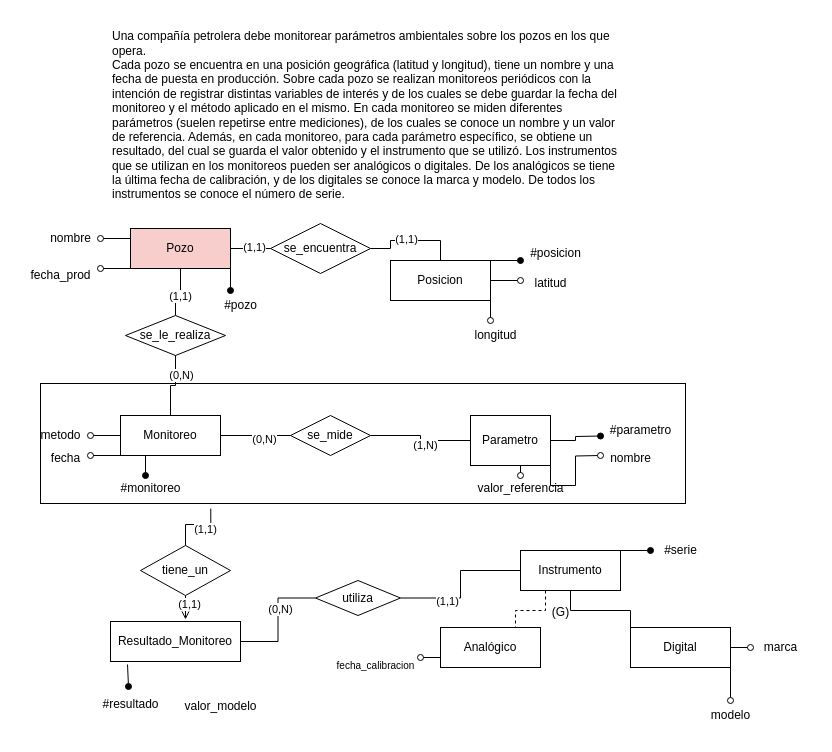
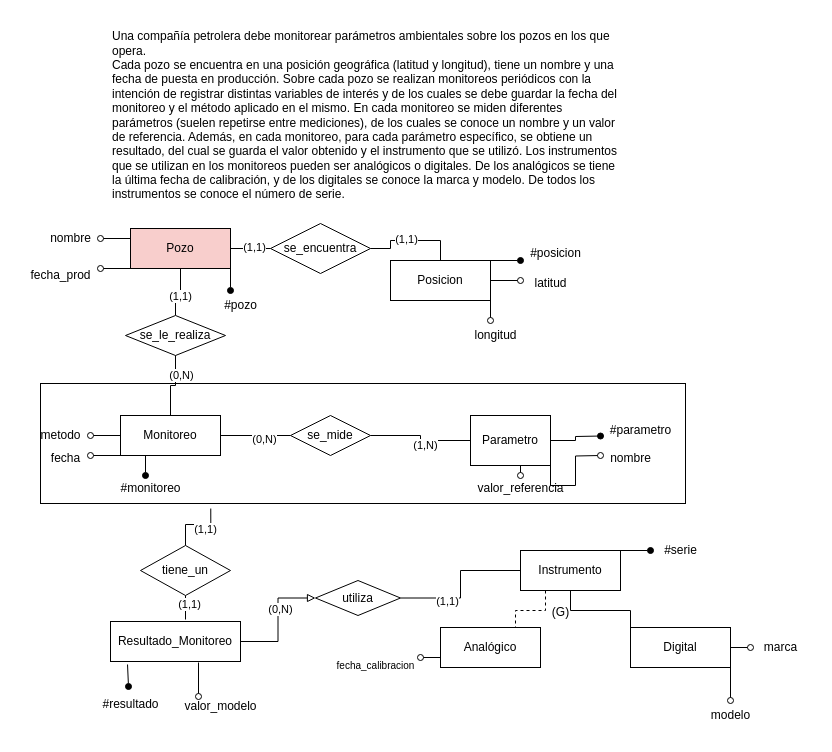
  <mxCell id="0" />
  <mxCell id="1" parent="0" />
  <mxCell id="2" value="&lt;div&gt;Una compañía petrolera debe monitorear parámetros ambientales sobre los pozos en los que&lt;/div&gt;&lt;div&gt;opera.&lt;/div&gt;&lt;div&gt;Cada pozo se encuentra en una posición geográfica (latitud y longitud), tiene un nombre y una&lt;/div&gt;&lt;div&gt;fecha de puesta en producción. Sobre cada pozo se realizan monitoreos periódicos con la&lt;/div&gt;&lt;div&gt;intención de registrar distintas variables de interés y de los cuales se debe guardar la fecha del&lt;/div&gt;&lt;div&gt;&lt;div&gt;monitoreo y el método aplicado en el mismo. En cada monitoreo se miden diferentes&lt;/div&gt;&lt;div&gt;parámetros (suelen repetirse entre mediciones), de los cuales se conoce un nombre y un valor&lt;/div&gt;&lt;div&gt;de referencia. Además, en cada monitoreo, para cada parámetro específico, se obtiene un&lt;/div&gt;&lt;div&gt;resultado, del cual se guarda el valor obtenido y el instrumento que se utilizó. Los instrumentos&lt;/div&gt;&lt;div&gt;que se utilizan en los monitoreos pueden ser analógicos o digitales. De los analógicos se tiene&lt;/div&gt;&lt;div&gt;la última fecha de calibración, y de los digitales se conoce la marca y modelo. De todos los&lt;/div&gt;&lt;div&gt;instrumentos se conoce el número de serie.&lt;/div&gt;&lt;/div&gt;" style="text;html=1;align=left;verticalAlign=middle;resizable=0;points=[];autosize=1;strokeColor=none;fillColor=none;" parent="1" vertex="1"><mxGeometry x="110" y="20" width="530" height="190" as="geometry" /></mxCell>
  <mxCell id="3" style="edgeStyle=orthogonalEdgeStyle;rounded=0;orthogonalLoop=1;jettySize=auto;html=1;exitX=0;exitY=0.25;exitDx=0;exitDy=0;endArrow=oval;endFill=0;" parent="1" source="6" edge="1"><mxGeometry relative="1" as="geometry"><mxPoint x="100" y="238" as="targetPoint" /></mxGeometry></mxCell>
  <mxCell id="4" style="edgeStyle=orthogonalEdgeStyle;rounded=0;orthogonalLoop=1;jettySize=auto;html=1;exitX=0;exitY=1;exitDx=0;exitDy=0;endArrow=oval;endFill=0;" parent="1" source="6" edge="1"><mxGeometry relative="1" as="geometry"><mxPoint x="100" y="268" as="targetPoint" /></mxGeometry></mxCell>
  <mxCell id="5" style="edgeStyle=orthogonalEdgeStyle;rounded=0;orthogonalLoop=1;jettySize=auto;html=1;exitX=1;exitY=1;exitDx=0;exitDy=0;endArrow=oval;endFill=1;" parent="1" source="6" edge="1"><mxGeometry relative="1" as="geometry"><mxPoint x="230" y="290" as="targetPoint" /></mxGeometry></mxCell>
  <mxCell id="6" value="Pozo" style="whiteSpace=wrap;html=1;align=center;fillColor=#f8cecc;" parent="1" vertex="1"><mxGeometry x="130" y="228" width="100" height="40" as="geometry" /></mxCell>
  <mxCell id="7" style="edgeStyle=orthogonalEdgeStyle;rounded=0;orthogonalLoop=1;jettySize=auto;html=1;exitX=1;exitY=0;exitDx=0;exitDy=0;endArrow=oval;endFill=1;" parent="1" source="10" edge="1"><mxGeometry relative="1" as="geometry"><mxPoint x="520" y="260" as="targetPoint" /></mxGeometry></mxCell>
  <mxCell id="8" style="edgeStyle=orthogonalEdgeStyle;rounded=0;orthogonalLoop=1;jettySize=auto;html=1;exitX=1;exitY=0.5;exitDx=0;exitDy=0;endArrow=oval;endFill=0;" parent="1" source="10" edge="1"><mxGeometry relative="1" as="geometry"><mxPoint x="520" y="280" as="targetPoint" /></mxGeometry></mxCell>
  <mxCell id="9" style="edgeStyle=orthogonalEdgeStyle;rounded=0;orthogonalLoop=1;jettySize=auto;html=1;exitX=1;exitY=1;exitDx=0;exitDy=0;endArrow=oval;endFill=0;" parent="1" source="10" edge="1"><mxGeometry relative="1" as="geometry"><mxPoint x="490" y="320" as="targetPoint" /></mxGeometry></mxCell>
  <mxCell id="10" value="Posicion" style="whiteSpace=wrap;html=1;align=center;" parent="1" vertex="1"><mxGeometry x="390" y="260" width="100" height="40" as="geometry" /></mxCell>
  <mxCell id="11" value="#posicion" style="text;html=1;align=center;verticalAlign=middle;resizable=0;points=[];autosize=1;strokeColor=none;fillColor=none;" parent="1" vertex="1"><mxGeometry x="520" y="238" width="70" height="30" as="geometry" /></mxCell>
  <mxCell id="12" value="latitud" style="text;html=1;align=center;verticalAlign=middle;resizable=0;points=[];autosize=1;strokeColor=none;fillColor=none;" parent="1" vertex="1"><mxGeometry x="520" y="268" width="60" height="30" as="geometry" /></mxCell>
  <mxCell id="13" value="longitud" style="text;html=1;align=center;verticalAlign=middle;resizable=0;points=[];autosize=1;strokeColor=none;fillColor=none;" parent="1" vertex="1"><mxGeometry x="460" y="320" width="70" height="30" as="geometry" /></mxCell>
  <mxCell id="14" style="edgeStyle=orthogonalEdgeStyle;rounded=0;orthogonalLoop=1;jettySize=auto;html=1;exitX=0;exitY=1;exitDx=0;exitDy=0;endArrow=oval;endFill=0;" parent="1" source="17" edge="1"><mxGeometry relative="1" as="geometry"><mxPoint x="90" y="455" as="targetPoint" /></mxGeometry></mxCell>
  <mxCell id="15" style="edgeStyle=orthogonalEdgeStyle;rounded=0;orthogonalLoop=1;jettySize=auto;html=1;exitX=0;exitY=0.5;exitDx=0;exitDy=0;endArrow=oval;endFill=0;" parent="1" source="17" edge="1"><mxGeometry relative="1" as="geometry"><mxPoint x="90" y="435" as="targetPoint" /></mxGeometry></mxCell>
  <mxCell id="16" style="edgeStyle=orthogonalEdgeStyle;rounded=0;orthogonalLoop=1;jettySize=auto;html=1;exitX=0.25;exitY=1;exitDx=0;exitDy=0;endArrow=oval;endFill=1;" parent="1" source="17" edge="1"><mxGeometry relative="1" as="geometry"><mxPoint x="145" y="475" as="targetPoint" /></mxGeometry></mxCell>
  <mxCell id="17" value="Monitoreo" style="whiteSpace=wrap;html=1;align=center;" parent="1" vertex="1"><mxGeometry x="120" y="415" width="100" height="40" as="geometry" /></mxCell>
  <mxCell id="18" style="edgeStyle=orthogonalEdgeStyle;rounded=0;orthogonalLoop=1;jettySize=auto;html=1;exitX=0.5;exitY=1;exitDx=0;exitDy=0;endArrow=oval;endFill=0;" parent="1" source="21" edge="1"><mxGeometry relative="1" as="geometry"><mxPoint x="520" y="475" as="targetPoint" /></mxGeometry></mxCell>
  <mxCell id="19" style="edgeStyle=orthogonalEdgeStyle;rounded=0;orthogonalLoop=1;jettySize=auto;html=1;exitX=1;exitY=1;exitDx=0;exitDy=0;endArrow=oval;endFill=0;" parent="1" source="21" edge="1"><mxGeometry relative="1" as="geometry"><mxPoint x="600" y="455" as="targetPoint" /></mxGeometry></mxCell>
  <mxCell id="20" style="edgeStyle=orthogonalEdgeStyle;rounded=0;orthogonalLoop=1;jettySize=auto;html=1;exitX=1;exitY=0.5;exitDx=0;exitDy=0;endArrow=oval;endFill=1;" edge="1" parent="1" source="21"><mxGeometry relative="1" as="geometry"><mxPoint x="600" y="435.526" as="targetPoint" /></mxGeometry></mxCell>
  <mxCell id="21" value="Parametro" style="whiteSpace=wrap;html=1;align=center;" parent="1" vertex="1"><mxGeometry x="470" y="415" width="80" height="50" as="geometry" /></mxCell>
  <mxCell id="22" style="edgeStyle=orthogonalEdgeStyle;rounded=0;orthogonalLoop=1;jettySize=auto;html=1;exitX=1;exitY=0.5;exitDx=0;exitDy=0;entryX=0;entryY=0.5;entryDx=0;entryDy=0;endArrow=none;endFill=0;" parent="1" source="24" target="21" edge="1"><mxGeometry relative="1" as="geometry" /></mxCell>
  <mxCell id="23" value="(1,N)" style="edgeLabel;html=1;align=center;verticalAlign=middle;resizable=0;points=[];" parent="22" vertex="1" connectable="0"><mxGeometry x="0.12" y="-4" relative="1" as="geometry"><mxPoint as="offset" /></mxGeometry></mxCell>
  <mxCell id="24" value="se_mide" style="shape=rhombus;perimeter=rhombusPerimeter;whiteSpace=wrap;html=1;align=center;" parent="1" vertex="1"><mxGeometry x="290" y="415" width="80" height="40" as="geometry" /></mxCell>
  <mxCell id="25" style="edgeStyle=orthogonalEdgeStyle;rounded=0;orthogonalLoop=1;jettySize=auto;html=1;exitX=0.131;exitY=1.075;exitDx=0;exitDy=0;endArrow=oval;endFill=1;exitPerimeter=0;entryX=0.475;entryY=-0.1;entryDx=0;entryDy=0;entryPerimeter=0;" parent="1" source="29" target="30" edge="1"><mxGeometry relative="1" as="geometry"><mxPoint x="270" y="631" as="targetPoint" /></mxGeometry></mxCell>
- <mxCell id="27" style="edgeStyle=orthogonalEdgeStyle;rounded=0;orthogonalLoop=1;jettySize=auto;html=1;exitX=1;exitY=0.5;exitDx=0;exitDy=0;entryX=0;entryY=0.5;entryDx=0;entryDy=0;endArrow=none;endFill=0;" parent="1" source="29" target="48" edge="1"><mxGeometry relative="1" as="geometry" /></mxCell>
+ <mxCell id="26" style="edgeStyle=orthogonalEdgeStyle;rounded=0;orthogonalLoop=1;jettySize=auto;html=1;exitX=0.677;exitY=1.025;exitDx=0;exitDy=0;endArrow=oval;endFill=0;exitPerimeter=0;entryX=0.28;entryY=0.167;entryDx=0;entryDy=0;entryPerimeter=0;" parent="1" source="29" target="31" edge="1"><mxGeometry relative="1" as="geometry"><mxPoint x="270" y="651" as="targetPoint" /></mxGeometry></mxCell>
+ <mxCell id="27" style="edgeStyle=orthogonalEdgeStyle;rounded=0;orthogonalLoop=1;jettySize=auto;html=1;exitX=1;exitY=0.5;exitDx=0;exitDy=0;entryX=0;entryY=0.5;entryDx=0;entryDy=0;endArrow=block;endFill=0;" parent="1" source="29" target="48" edge="1"><mxGeometry relative="1" as="geometry" /></mxCell>
  <mxCell id="28" value="(0,N)" style="edgeLabel;html=1;align=center;verticalAlign=middle;resizable=0;points=[];" parent="27" vertex="1" connectable="0"><mxGeometry x="0.19" y="-1" relative="1" as="geometry"><mxPoint x="1" y="1" as="offset" /></mxGeometry></mxCell>
  <mxCell id="29" value="Resultado_Monitoreo" style="whiteSpace=wrap;html=1;align=center;" parent="1" vertex="1"><mxGeometry x="110" y="621" width="130" height="40" as="geometry" /></mxCell>
  <mxCell id="30" value="#resultado" style="text;html=1;align=center;verticalAlign=middle;resizable=0;points=[];autosize=1;strokeColor=none;fillColor=none;" parent="1" vertex="1"><mxGeometry x="90" y="689" width="80" height="30" as="geometry" /></mxCell>
  <mxCell id="31" value="valor_modelo" style="text;html=1;align=center;verticalAlign=middle;resizable=0;points=[];autosize=1;strokeColor=none;fillColor=none;" parent="1" vertex="1"><mxGeometry x="170" y="691" width="100" height="30" as="geometry" /></mxCell>
  <mxCell id="32" style="edgeStyle=orthogonalEdgeStyle;rounded=0;orthogonalLoop=1;jettySize=auto;html=1;exitX=1;exitY=0;exitDx=0;exitDy=0;endArrow=oval;endFill=1;" parent="1" source="35" edge="1"><mxGeometry relative="1" as="geometry"><mxPoint x="650" y="550" as="targetPoint" /></mxGeometry></mxCell>
  <mxCell id="33" style="edgeStyle=orthogonalEdgeStyle;rounded=0;orthogonalLoop=1;jettySize=auto;html=1;exitX=0.5;exitY=1;exitDx=0;exitDy=0;entryX=0;entryY=0;entryDx=0;entryDy=0;endArrow=none;endFill=0;" parent="1" source="35" target="39" edge="1"><mxGeometry relative="1" as="geometry" /></mxCell>
  <mxCell id="34" style="edgeStyle=orthogonalEdgeStyle;rounded=0;orthogonalLoop=1;jettySize=auto;html=1;exitX=0.25;exitY=1;exitDx=0;exitDy=0;entryX=0.75;entryY=0;entryDx=0;entryDy=0;endArrow=none;endFill=0;dashed=1;" parent="1" source="35" target="41" edge="1"><mxGeometry relative="1" as="geometry" /></mxCell>
  <mxCell id="35" value="Instrumento" style="whiteSpace=wrap;html=1;align=center;" parent="1" vertex="1"><mxGeometry x="520" y="550" width="100" height="40" as="geometry" /></mxCell>
  <mxCell id="36" value="#serie" style="text;html=1;align=center;verticalAlign=middle;resizable=0;points=[];autosize=1;strokeColor=none;fillColor=none;" parent="1" vertex="1"><mxGeometry x="650" y="535" width="60" height="30" as="geometry" /></mxCell>
  <mxCell id="37" style="edgeStyle=orthogonalEdgeStyle;rounded=0;orthogonalLoop=1;jettySize=auto;html=1;exitX=1;exitY=0.5;exitDx=0;exitDy=0;endArrow=oval;endFill=0;" parent="1" source="39" edge="1"><mxGeometry relative="1" as="geometry"><mxPoint x="750" y="647" as="targetPoint" /></mxGeometry></mxCell>
  <mxCell id="38" style="edgeStyle=orthogonalEdgeStyle;rounded=0;orthogonalLoop=1;jettySize=auto;html=1;exitX=1;exitY=1;exitDx=0;exitDy=0;endArrow=oval;endFill=0;" parent="1" source="39" edge="1"><mxGeometry relative="1" as="geometry"><mxPoint x="730" y="700" as="targetPoint" /></mxGeometry></mxCell>
  <mxCell id="39" value="Digital" style="whiteSpace=wrap;html=1;align=center;" parent="1" vertex="1"><mxGeometry x="630" y="627" width="100" height="40" as="geometry" /></mxCell>
  <mxCell id="40" style="edgeStyle=orthogonalEdgeStyle;rounded=0;orthogonalLoop=1;jettySize=auto;html=1;exitX=0;exitY=0.75;exitDx=0;exitDy=0;endArrow=oval;endFill=0;" parent="1" source="41" edge="1"><mxGeometry relative="1" as="geometry"><mxPoint x="420" y="657" as="targetPoint" /></mxGeometry></mxCell>
  <mxCell id="41" value="Analógico" style="whiteSpace=wrap;html=1;align=center;" parent="1" vertex="1"><mxGeometry x="440" y="627" width="100" height="40" as="geometry" /></mxCell>
  <mxCell id="42" value="(G)" style="text;html=1;align=center;verticalAlign=middle;resizable=0;points=[];autosize=1;strokeColor=none;fillColor=none;" parent="1" vertex="1"><mxGeometry x="540" y="597" width="40" height="30" as="geometry" /></mxCell>
  <mxCell id="43" value="fecha_calibracion" style="text;html=1;align=center;verticalAlign=middle;resizable=0;points=[];autosize=1;strokeColor=none;fillColor=none;fontSize=10;" parent="1" vertex="1"><mxGeometry x="325" y="650" width="100" height="30" as="geometry" /></mxCell>
  <mxCell id="44" value="marca" style="text;html=1;align=center;verticalAlign=middle;resizable=0;points=[];autosize=1;strokeColor=none;fillColor=none;" parent="1" vertex="1"><mxGeometry x="750" y="632" width="60" height="30" as="geometry" /></mxCell>
  <mxCell id="45" value="modelo" style="text;html=1;align=center;verticalAlign=middle;resizable=0;points=[];autosize=1;strokeColor=none;fillColor=none;" parent="1" vertex="1"><mxGeometry x="700" y="700" width="60" height="30" as="geometry" /></mxCell>
  <mxCell id="46" style="edgeStyle=orthogonalEdgeStyle;rounded=0;orthogonalLoop=1;jettySize=auto;html=1;exitX=1;exitY=0.5;exitDx=0;exitDy=0;entryX=0;entryY=0.5;entryDx=0;entryDy=0;endArrow=none;endFill=0;" parent="1" source="48" target="35" edge="1"><mxGeometry relative="1" as="geometry" /></mxCell>
  <mxCell id="47" value="(1,1)" style="edgeLabel;html=1;align=center;verticalAlign=middle;resizable=0;points=[];" parent="46" vertex="1" connectable="0"><mxGeometry x="-0.376" y="-2" relative="1" as="geometry"><mxPoint y="1" as="offset" /></mxGeometry></mxCell>
  <mxCell id="48" value="utiliza" style="shape=rhombus;perimeter=rhombusPerimeter;whiteSpace=wrap;html=1;align=center;" parent="1" vertex="1"><mxGeometry x="315" y="580" width="85" height="35" as="geometry" /></mxCell>
  <mxCell id="49" value="valor_referencia" style="text;html=1;align=center;verticalAlign=middle;resizable=0;points=[];autosize=1;strokeColor=none;fillColor=none;" parent="1" vertex="1"><mxGeometry x="465" y="473" width="110" height="30" as="geometry" /></mxCell>
  <mxCell id="50" value="nombre" style="text;html=1;align=center;verticalAlign=middle;resizable=0;points=[];autosize=1;strokeColor=none;fillColor=none;" parent="1" vertex="1"><mxGeometry x="600" y="443" width="60" height="30" as="geometry" /></mxCell>
  <mxCell id="51" value="#monitoreo" style="text;html=1;align=center;verticalAlign=middle;resizable=0;points=[];autosize=1;strokeColor=none;fillColor=none;" parent="1" vertex="1"><mxGeometry x="110" y="473" width="80" height="30" as="geometry" /></mxCell>
  <mxCell id="52" value="fecha" style="text;html=1;align=center;verticalAlign=middle;resizable=0;points=[];autosize=1;strokeColor=none;fillColor=none;" parent="1" vertex="1"><mxGeometry x="40" y="443" width="50" height="30" as="geometry" /></mxCell>
  <mxCell id="53" value="metodo" style="text;html=1;align=center;verticalAlign=middle;resizable=0;points=[];autosize=1;strokeColor=none;fillColor=none;" parent="1" vertex="1"><mxGeometry x="30" y="420" width="60" height="30" as="geometry" /></mxCell>
  <mxCell id="54" style="edgeStyle=orthogonalEdgeStyle;rounded=0;orthogonalLoop=1;jettySize=auto;html=1;entryX=0.5;entryY=1;entryDx=0;entryDy=0;endArrow=none;endFill=0;" parent="1" source="56" target="6" edge="1"><mxGeometry relative="1" as="geometry" /></mxCell>
  <mxCell id="55" value="(1,1)" style="edgeLabel;html=1;align=center;verticalAlign=middle;resizable=0;points=[];" parent="54" vertex="1" connectable="0"><mxGeometry x="0.058" y="-3" relative="1" as="geometry"><mxPoint y="1" as="offset" /></mxGeometry></mxCell>
  <mxCell id="56" value="se_le_realiza" style="shape=rhombus;perimeter=rhombusPerimeter;whiteSpace=wrap;html=1;align=center;" parent="1" vertex="1"><mxGeometry x="125" y="315" width="100" height="40" as="geometry" /></mxCell>
  <mxCell id="57" style="edgeStyle=orthogonalEdgeStyle;rounded=0;orthogonalLoop=1;jettySize=auto;html=1;exitX=1;exitY=0.5;exitDx=0;exitDy=0;entryX=0.5;entryY=0;entryDx=0;entryDy=0;endArrow=none;endFill=0;" parent="1" source="61" target="10" edge="1"><mxGeometry relative="1" as="geometry" /></mxCell>
  <mxCell id="58" value="(1,1)" style="edgeLabel;html=1;align=center;verticalAlign=middle;resizable=0;points=[];" parent="57" vertex="1" connectable="0"><mxGeometry x="-0.122" y="2" relative="1" as="geometry"><mxPoint as="offset" /></mxGeometry></mxCell>
  <mxCell id="59" style="edgeStyle=orthogonalEdgeStyle;rounded=0;orthogonalLoop=1;jettySize=auto;html=1;exitX=0;exitY=0.5;exitDx=0;exitDy=0;entryX=1;entryY=0.5;entryDx=0;entryDy=0;endArrow=none;endFill=0;" parent="1" source="61" target="6" edge="1"><mxGeometry relative="1" as="geometry" /></mxCell>
  <mxCell id="60" value="(1,1)" style="edgeLabel;html=1;align=center;verticalAlign=middle;resizable=0;points=[];" parent="59" vertex="1" connectable="0"><mxGeometry x="-0.15" y="-2" relative="1" as="geometry"><mxPoint as="offset" /></mxGeometry></mxCell>
  <mxCell id="61" value="se_encuentra" style="shape=rhombus;perimeter=rhombusPerimeter;whiteSpace=wrap;html=1;align=center;" parent="1" vertex="1"><mxGeometry x="270" y="223" width="100" height="50" as="geometry" /></mxCell>
  <mxCell id="62" value="nombre" style="text;html=1;align=center;verticalAlign=middle;resizable=0;points=[];autosize=1;strokeColor=none;fillColor=none;" parent="1" vertex="1"><mxGeometry x="40" y="223" width="60" height="30" as="geometry" /></mxCell>
  <mxCell id="63" value="fecha_prod" style="text;html=1;align=center;verticalAlign=middle;resizable=0;points=[];autosize=1;strokeColor=none;fillColor=none;rotation=0;" parent="1" vertex="1"><mxGeometry x="20" y="260" width="80" height="30" as="geometry" /></mxCell>
  <mxCell id="64" value="" style="edgeStyle=orthogonalEdgeStyle;rounded=0;orthogonalLoop=1;jettySize=auto;html=1;exitX=0;exitY=0.5;exitDx=0;exitDy=0;endArrow=none;endFill=0;" parent="1" source="24" target="17" edge="1"><mxGeometry relative="1" as="geometry"><mxPoint x="290" y="435" as="sourcePoint" /><mxPoint x="330" y="350" as="targetPoint" /></mxGeometry></mxCell>
  <mxCell id="65" value="(0,N)" style="edgeLabel;html=1;align=center;verticalAlign=middle;resizable=0;points=[];" parent="64" vertex="1" connectable="0"><mxGeometry x="-0.229" y="3" relative="1" as="geometry"><mxPoint as="offset" /></mxGeometry></mxCell>
  <mxCell id="66" value="tiene_un" style="shape=rhombus;perimeter=rhombusPerimeter;whiteSpace=wrap;html=1;align=center;" parent="1" vertex="1"><mxGeometry x="140" y="545" width="90" height="50" as="geometry" /></mxCell>
- <mxCell id="67" style="edgeStyle=orthogonalEdgeStyle;rounded=0;orthogonalLoop=1;jettySize=auto;html=1;exitX=0.5;exitY=1;exitDx=0;exitDy=0;entryX=0.577;entryY=-0.05;entryDx=0;entryDy=0;entryPerimeter=0;endArrow=open;endFill=0;" parent="1" source="66" target="29" edge="1"><mxGeometry relative="1" as="geometry"><mxPoint x="185" y="609" as="sourcePoint" /></mxGeometry></mxCell>
+ <mxCell id="67" style="edgeStyle=orthogonalEdgeStyle;rounded=0;orthogonalLoop=1;jettySize=auto;html=1;exitX=0.5;exitY=1;exitDx=0;exitDy=0;entryX=0.577;entryY=-0.05;entryDx=0;entryDy=0;entryPerimeter=0;endArrow=none;endFill=0;" parent="1" source="66" target="29" edge="1"><mxGeometry relative="1" as="geometry"><mxPoint x="185" y="609" as="sourcePoint" /></mxGeometry></mxCell>
  <mxCell id="68" value="(1,1)" style="edgeLabel;html=1;align=center;verticalAlign=middle;resizable=0;points=[];" parent="67" vertex="1" connectable="0"><mxGeometry x="-0.25" y="3" relative="1" as="geometry"><mxPoint as="offset" /></mxGeometry></mxCell>
  <mxCell id="69" style="edgeStyle=orthogonalEdgeStyle;rounded=0;orthogonalLoop=1;jettySize=auto;html=1;exitX=0.5;exitY=0;exitDx=0;exitDy=0;entryX=0.264;entryY=1.042;entryDx=0;entryDy=0;entryPerimeter=0;endArrow=none;endFill=0;" parent="1" source="66" target="73" edge="1"><mxGeometry relative="1" as="geometry" /></mxCell>
  <mxCell id="70" value="(1,1)" style="edgeLabel;html=1;align=center;verticalAlign=middle;resizable=0;points=[];" parent="69" vertex="1" connectable="0"><mxGeometry x="0.292" y="-4" relative="1" as="geometry"><mxPoint as="offset" /></mxGeometry></mxCell>
  <mxCell id="71" value="" style="edgeStyle=orthogonalEdgeStyle;rounded=0;orthogonalLoop=1;jettySize=auto;html=1;exitX=0.5;exitY=1;exitDx=0;exitDy=0;endArrow=none;endFill=0;" parent="1" source="56" target="17" edge="1"><mxGeometry relative="1" as="geometry"><mxPoint x="175" y="355" as="sourcePoint" /><mxPoint x="179" y="413" as="targetPoint" /></mxGeometry></mxCell>
  <mxCell id="72" value="(0,N)" style="edgeLabel;html=1;align=center;verticalAlign=middle;resizable=0;points=[];" parent="71" vertex="1" connectable="0"><mxGeometry x="-0.415" y="5" relative="1" as="geometry"><mxPoint as="offset" /></mxGeometry></mxCell>
  <mxCell id="73" value="" style="whiteSpace=wrap;html=1;align=center;fillColor=none;" parent="1" vertex="1"><mxGeometry x="40" y="383" width="645" height="120" as="geometry" /></mxCell>
  <mxCell id="74" value="#pozo" style="text;html=1;align=center;verticalAlign=middle;resizable=0;points=[];autosize=1;strokeColor=none;fillColor=none;" parent="1" vertex="1"><mxGeometry x="210" y="290" width="60" height="30" as="geometry" /></mxCell>
  <mxCell id="75" value="#parametro" style="text;html=1;align=center;verticalAlign=middle;resizable=0;points=[];autosize=1;strokeColor=none;fillColor=none;" vertex="1" parent="1"><mxGeometry x="600" y="415" width="80" height="30" as="geometry" /></mxCell>
